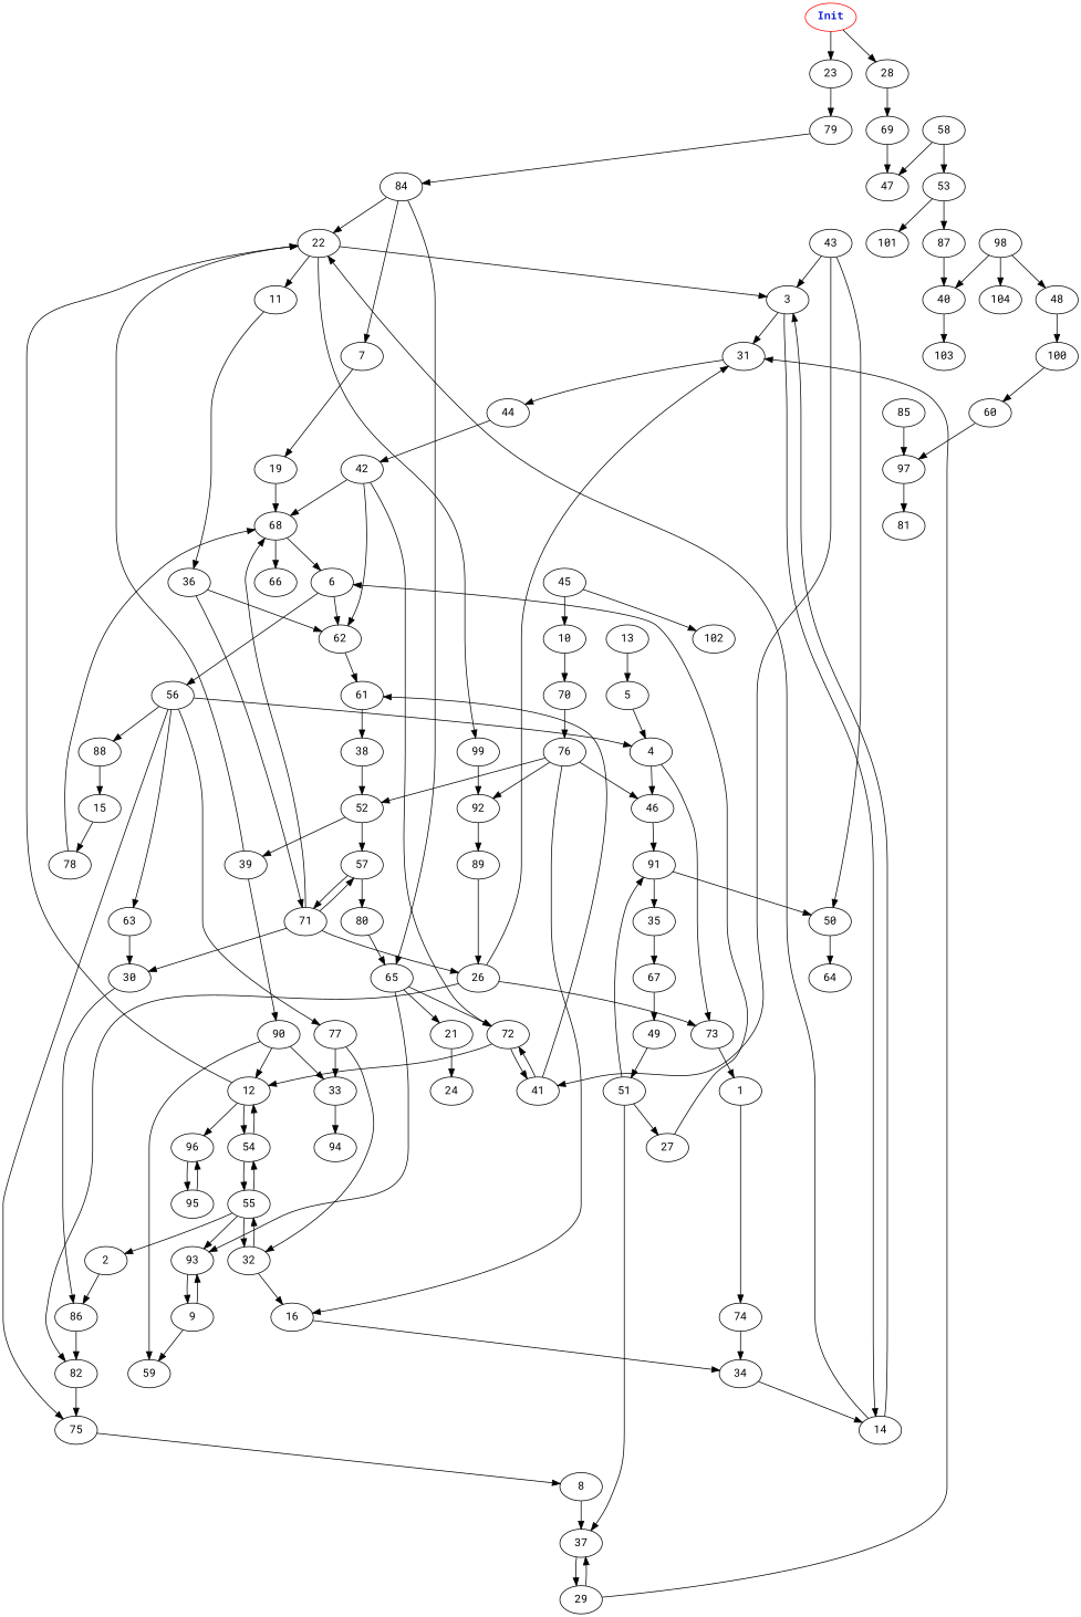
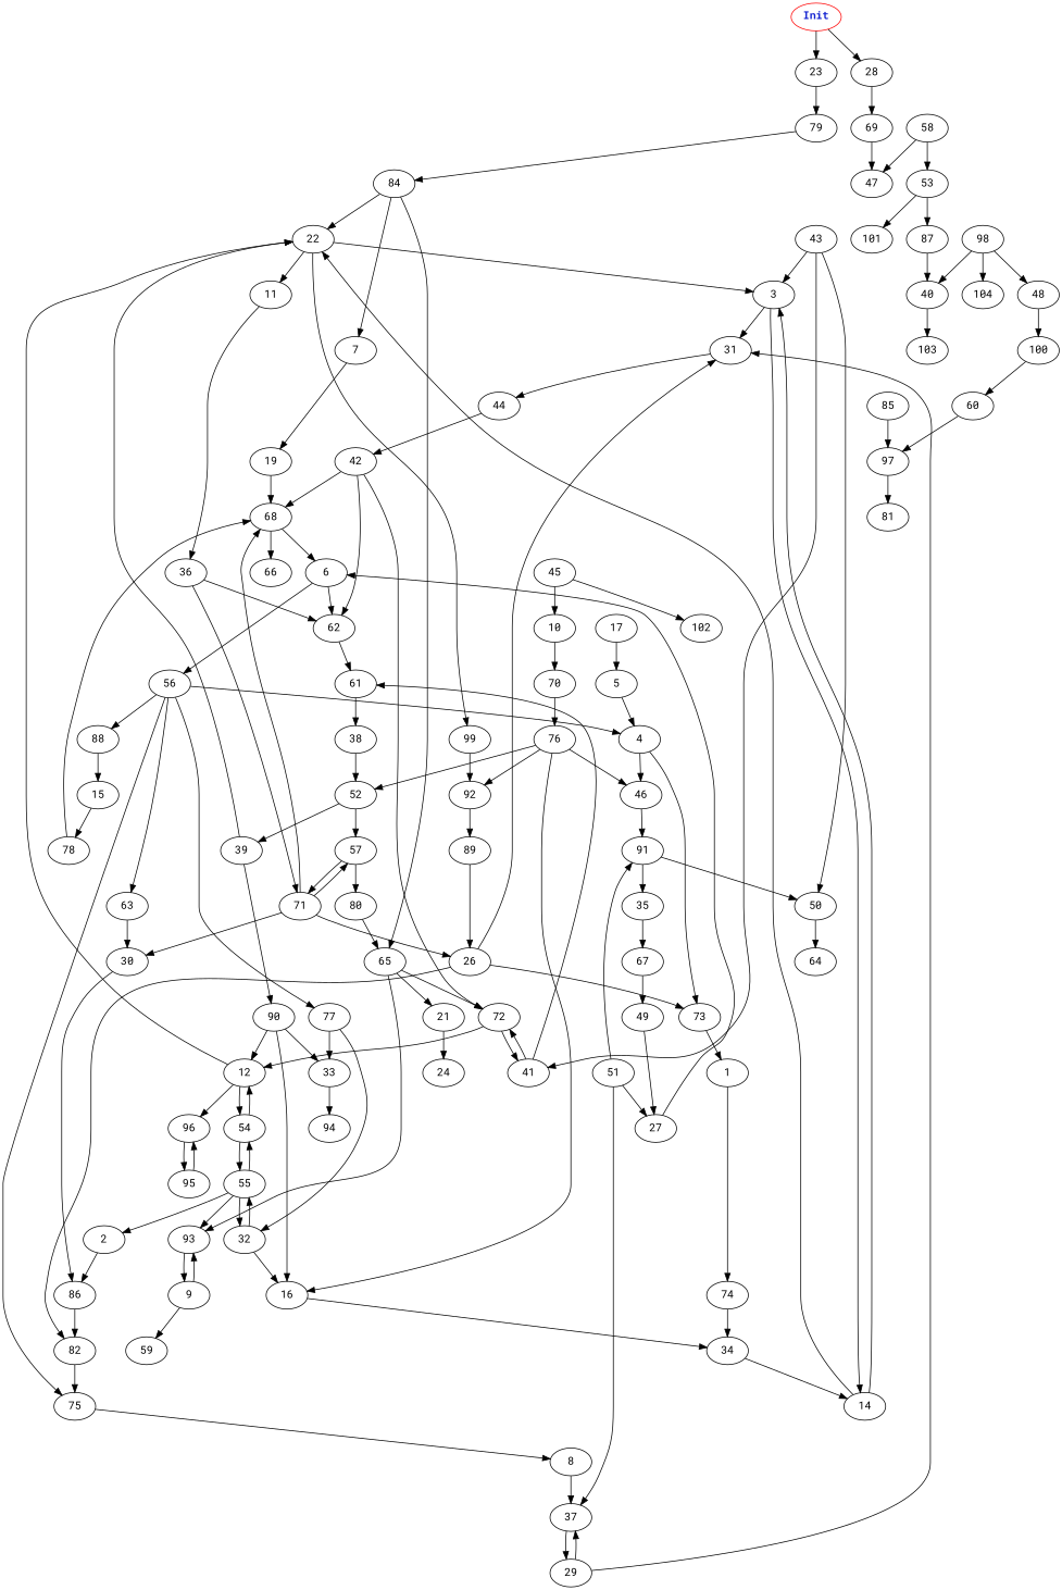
  digraph {
    fontname="Roboto Mono"
    node [fontname="Roboto Mono"]
    edge [fontname="Roboto Mono" weight=6.0]
    n1 [color=red fontcolor="#1020d0" label=<<b>Init</b>>]
    28
    23
    69
    79
    5
    4
    46
    73
    91
    1
    50
    64
    35
    74
    67
    34
    84
    22
    7
    65
    3
    99
    11
    21
    24
    19
    14
    31
    92
    36
    68
    44
    89
    62
    71
    42
    72
    26
    61
    30
    57
    38
    66
    6
    86
    80
    82
    56
    47
    58
    53
    101
    87
    40
    88
    15
    78
    10
    70
    76
    52
    16
    39
    63
    75
    77
    8
    32
    33
    37
    55
    94
    29
    54
    93
    2
    12
    41
    96
    95
    90
    59
    49
    9
    60
    97
    81
    85
    103
    98
    104
    n93 [label=48]
-   13
+   13 [label=17]
    45
    102
    27
    51
    100
    43
    n1 -> 28 [weight=5.0]
    n1 -> 23
    28 -> 69 [weight=4.0]
    23 -> 79 [weight=8.0]
    69 -> 47 [weight=2.0]
    79 -> 84 [weight=1.0]
    5 -> 4
    4 -> 46 [weight=5.0]
    4 -> 73 [weight=1.0]
    46 -> 91
    73 -> 1 [weight=5.0]
    91 -> 50 [weight=7.0]
    91 -> 35
    1 -> 74 [weight=1.0]
    50 -> 64
    35 -> 67 [weight=9.0]
    74 -> 34 [weight=7.0]
    67 -> 49 [weight=3.0]
    34 -> 14 [weight=1.0]
    84 -> 22 [weight=3.0]
    84 -> 7
    84 -> 65 [weight=8.0]
    22 -> 3 [weight=8.0]
    22 -> 99 [weight=4.0]
    22 -> 11
    7 -> 19
    65 -> 21 [weight=1.0]
    65 -> 72 [weight=3.0]
    65 -> 93 [weight=5.0]
    3 -> 14 [weight=8.0]
    3 -> 31 [weight=9.0]
    99 -> 92
    11 -> 36 [weight=3.0]
    21 -> 24 [weight=1.0]
    19 -> 68 [weight=8.0]
    14 -> 22 [weight=5.0]
    14 -> 3
    31 -> 44 [weight=3.0]
    92 -> 89 [weight=4.0]
    36 -> 62 [weight=8.0]
    36 -> 71 [weight=3.0]
    68 -> 66 [weight=9.0]
    68 -> 6 [weight=5.0]
    44 -> 42 [weight=1.0]
    89 -> 26 [weight=2.0]
    62 -> 61 [weight=2.0]
    71 -> 68 [weight=1.0]
    71 -> 26 [weight=5.0]
    71 -> 30 [weight=5.0]
    71 -> 57 [weight=4.0]
    42 -> 68
    42 -> 62 [weight=5.0]
    42 -> 72 [weight=9.0]
    72 -> 12 [weight=1.0]
    72 -> 41 [weight=1.0]
    26 -> 73 [weight=2.0]
    26 -> 31 [weight=4.0]
    26 -> 82 [weight=7.0]
    61 -> 38
    30 -> 86 [weight=8.0]
    57 -> 71 [weight=1.0]
    57 -> 80
    38 -> 52 [weight=1.0]
    6 -> 62 [weight=8.0]
    6 -> 56 [weight=7.0]
    86 -> 82 [weight=9.0]
    80 -> 65 [weight=1.0]
    82 -> 75
    56 -> 4 [weight=2.0]
    56 -> 88 [weight=9.0]
    56 -> 63
    56 -> 75 [weight=2.0]
    56 -> 77
    58 -> 47 [weight=5.0]
    58 -> 53
    53 -> 101 [weight=3.0]
    53 -> 87 [weight=8.0]
    87 -> 40 [weight=4.0]
    40 -> 103 [weight=7.0]
    88 -> 15 [weight=8.0]
    15 -> 78 [weight=5.0]
    78 -> 68 [weight=8.0]
    10 -> 70 [weight=9.0]
    70 -> 76 [weight=9.0]
    76 -> 46 [weight=1.0]
    76 -> 92 [weight=2.0]
    76 -> 52 [weight=9.0]
    76 -> 16
    52 -> 57 [weight=7.0]
    52 -> 39 [weight=5.0]
    16 -> 34 [weight=1.0]
    39 -> 22
    39 -> 90 [weight=1.0]
    63 -> 30 [weight=7.0]
    75 -> 8 [weight=2.0]
    77 -> 32
    77 -> 33 [weight=9.0]
    8 -> 37 [weight=9.0]
    32 -> 16 [weight=5.0]
    32 -> 55 [weight=5.0]
    33 -> 94 [weight=8.0]
    37 -> 29 [weight=9.0]
    55 -> 32 [weight=8.0]
    55 -> 54 [weight=7.0]
    55 -> 93 [weight=9.0]
    55 -> 2 [weight=3.0]
    29 -> 31 [weight=3.0]
    29 -> 37 [weight=1.0]
    54 -> 55
    54 -> 12 [weight=9.0]
    93 -> 9
    2 -> 86 [weight=7.0]
    12 -> 22 [weight=2.0]
    12 -> 54 [weight=9.0]
    12 -> 96 [weight=4.0]
    41 -> 72 [weight=3.0]
    41 -> 61 [weight=9.0]
    96 -> 95 [weight=9.0]
    95 -> 96 [weight=7.0]
    90 -> 33 [weight=4.0]
    90 -> 12 [weight=1.0]
-   90 -> 59
-   49 -> 51 [weight=3.0]
+   90 -> 16
+   49 -> 27 [weight=3.0]
    9 -> 93 [weight=1.0]
    9 -> 59 [weight=1.0]
    60 -> 97 [weight=3.0]
    97 -> 81 [weight=8.0]
    85 -> 97 [weight=9.0]
    98 -> 40 [weight=3.0]
    98 -> 104
    98 -> n93 [weight=5.0]
    n93 -> 100 [weight=3.0]
    13 -> 5 [weight=8.0]
    45 -> 10 [weight=5.0]
    45 -> 102 [weight=2.0]
    27 -> 6 [weight=1.0]
    51 -> 91 [weight=7.0]
    51 -> 37 [weight=4.0]
    51 -> 27 [weight=2.0]
    100 -> 60 [weight=1.0]
    43 -> 50 [weight=9.0]
    43 -> 3 [weight=9.0]
    43 -> 41 [weight=7.0]
  }
